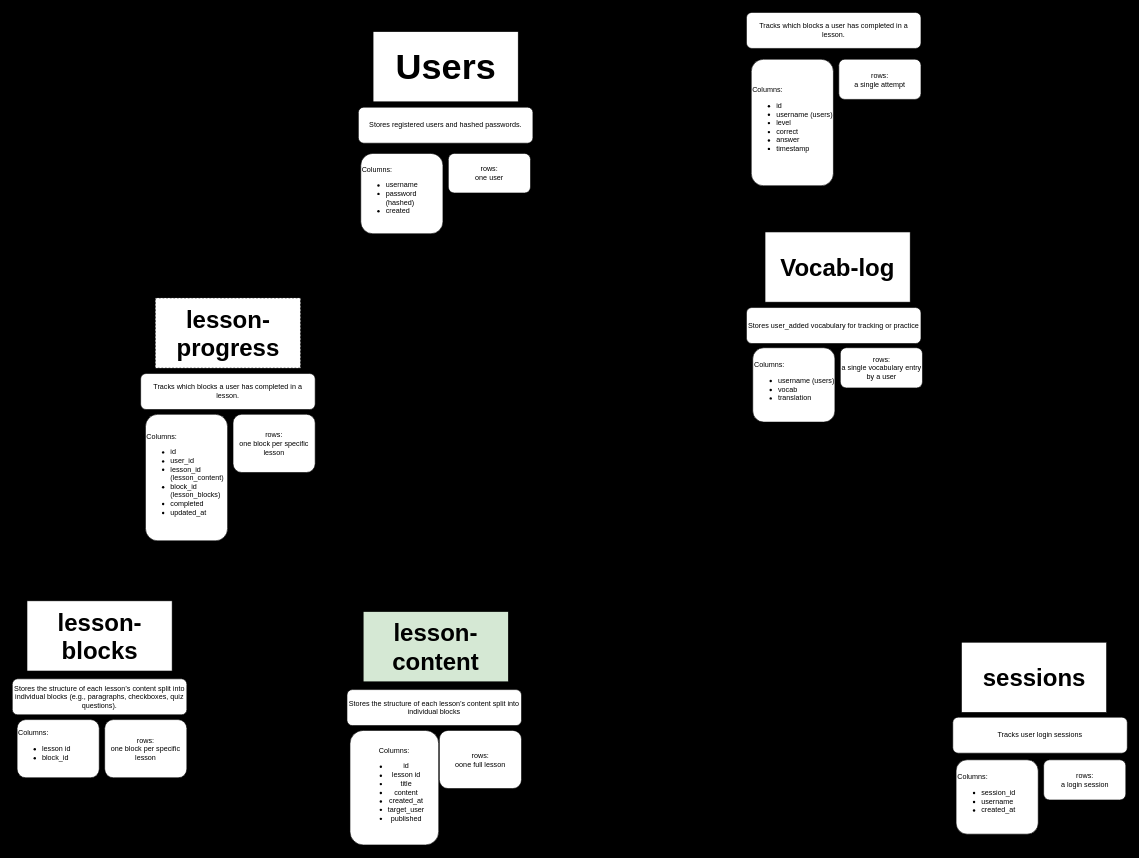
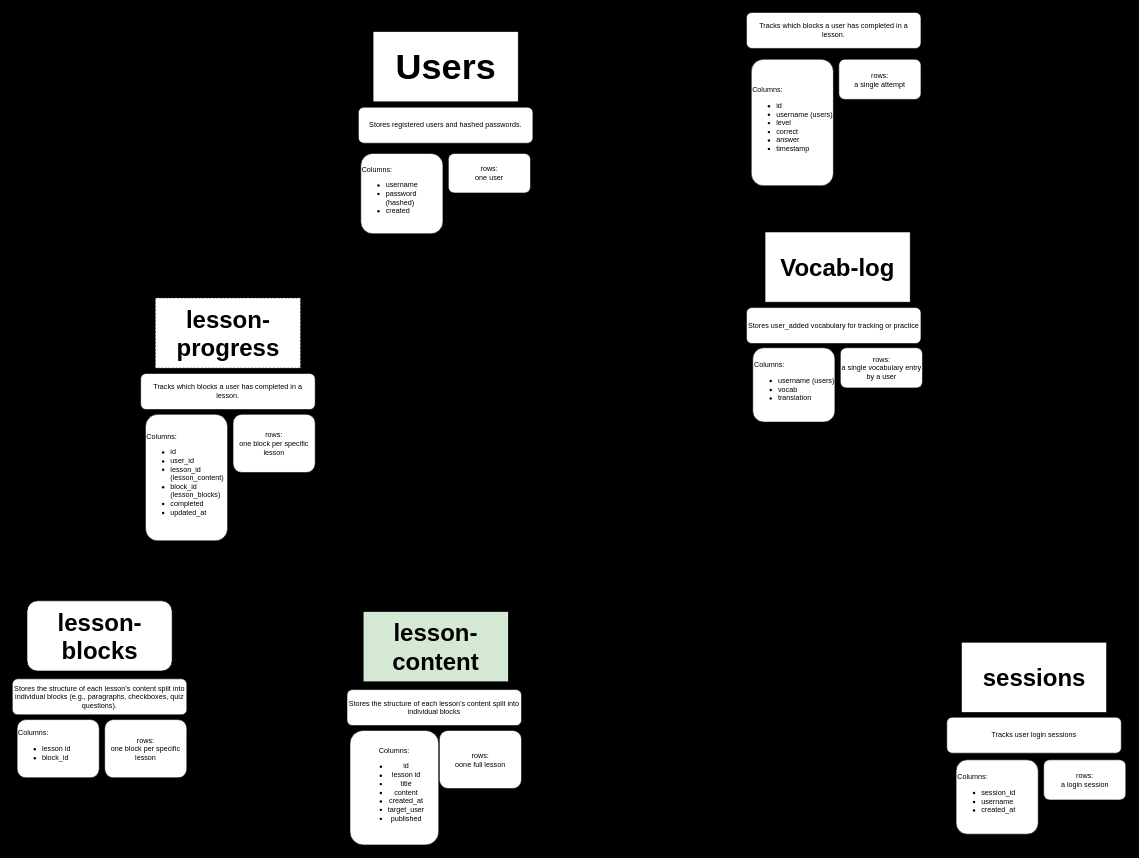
  <mxCell id="0" />
  <mxCell id="1" parent="0" />
  <mxCell id="2" value="&lt;font style=&quot;font-size: 60px;&quot;&gt;&lt;b&gt;Users&lt;/b&gt;&lt;/font&gt;" style="rounded=0;whiteSpace=wrap;html=1;" vertex="1" parent="1"><mxGeometry x="621.5" y="52" width="242" height="117" as="geometry" /></mxCell>
  <mxCell id="3" value="Stores the structure of each lesson’s content split into individual blocks" style="rounded=1;whiteSpace=wrap;html=1;" vertex="1" parent="1"><mxGeometry x="578" y="1149" width="291" height="60" as="geometry" /></mxCell>
  <mxCell id="4" value="&lt;span style=&quot;color: rgb(0, 0, 0);&quot;&gt;&lt;font style=&quot;font-size: 40px;&quot;&gt;&lt;b&gt;Vocab-log&lt;/b&gt;&lt;/font&gt;&lt;/span&gt;" style="rounded=0;whiteSpace=wrap;html=1;" vertex="1" parent="1"><mxGeometry x="1275" y="386" width="242" height="117" as="geometry" /></mxCell>
  <mxCell id="5" value="&lt;span style=&quot;color: rgb(0, 0, 0);&quot;&gt;&lt;font style=&quot;font-size: 40px;&quot;&gt;&lt;b&gt;lesson-progress&lt;/b&gt;&lt;/font&gt;&lt;/span&gt;" style="rounded=0;whiteSpace=wrap;html=1;dashed=1;" vertex="1" parent="1"><mxGeometry x="258.5" y="496" width="242" height="117" as="geometry" /></mxCell>
  <mxCell id="6" value="&lt;span style=&quot;color: rgb(0, 0, 0);&quot;&gt;&lt;font style=&quot;font-size: 40px;&quot;&gt;&lt;b&gt;sessions&lt;/b&gt;&lt;/font&gt;&lt;/span&gt;" style="rounded=0;whiteSpace=wrap;html=1;" vertex="1" parent="1"><mxGeometry x="1602.5" y="1070" width="242" height="117" as="geometry" /></mxCell>
- <mxCell id="7" value="&lt;span style=&quot;color: rgb(0, 0, 0);&quot;&gt;&lt;font style=&quot;font-size: 40px;&quot;&gt;&lt;b&gt;lesson-blocks&lt;/b&gt;&lt;/font&gt;&lt;/span&gt;" style="rounded=0;whiteSpace=wrap;html=1;" vertex="1" parent="1"><mxGeometry x="44.5" y="1001" width="242" height="117" as="geometry" /></mxCell>
+ <mxCell id="7" value="&lt;span style=&quot;color: rgb(0, 0, 0);&quot;&gt;&lt;font style=&quot;font-size: 40px;&quot;&gt;&lt;b&gt;lesson-blocks&lt;/b&gt;&lt;/font&gt;&lt;/span&gt;" style="whiteSpace=wrap;html=1;rounded=1;" vertex="1" parent="1"><mxGeometry x="44.5" y="1001" width="242" height="117" as="geometry" /></mxCell>
  <mxCell id="8" value="&lt;span style=&quot;color: rgb(0, 0, 0);&quot;&gt;&lt;font style=&quot;font-size: 40px;&quot;&gt;&lt;b&gt;lesson-content&lt;/b&gt;&lt;/font&gt;&lt;/span&gt;" style="rounded=0;whiteSpace=wrap;html=1;fillColor=#d5e8d4;" vertex="1" parent="1"><mxGeometry x="605" y="1019" width="242" height="117" as="geometry" /></mxCell>
  <mxCell id="9" value="Columns:&lt;div&gt;&lt;ul&gt;&lt;li&gt;id&lt;/li&gt;&lt;li&gt;lesson id&lt;/li&gt;&lt;li&gt;title&lt;/li&gt;&lt;li&gt;content&lt;/li&gt;&lt;li&gt;created_at&lt;/li&gt;&lt;li&gt;target_user&lt;/li&gt;&lt;li&gt;published&lt;/li&gt;&lt;/ul&gt;&lt;/div&gt;" style="rounded=1;whiteSpace=wrap;html=1;align=center;" vertex="1" parent="1"><mxGeometry x="583" y="1217" width="148" height="191" as="geometry" /></mxCell>
  <mxCell id="10" value="Stores the structure of each lesson’s content split into individual blocks (e.g., paragraphs, checkboxes, quiz questions)." style="rounded=1;whiteSpace=wrap;html=1;" vertex="1" parent="1"><mxGeometry x="20" y="1131" width="291" height="60" as="geometry" /></mxCell>
  <mxCell id="11" value="Columns:&lt;div&gt;&lt;ul&gt;&lt;li&gt;lesson id&lt;/li&gt;&lt;li&gt;block_id&lt;/li&gt;&lt;/ul&gt;&lt;/div&gt;" style="rounded=1;whiteSpace=wrap;html=1;align=left;" vertex="1" parent="1"><mxGeometry x="28" y="1199" width="137" height="97" as="geometry" /></mxCell>
  <mxCell id="12" value="rows:&lt;div&gt;one block per specific lesson&lt;/div&gt;" style="rounded=1;whiteSpace=wrap;html=1;align=center;" vertex="1" parent="1"><mxGeometry x="174" y="1199" width="137" height="97" as="geometry" /></mxCell>
  <mxCell id="13" value="rows:&lt;div&gt;oone full lesson&lt;/div&gt;" style="rounded=1;whiteSpace=wrap;html=1;align=center;" vertex="1" parent="1"><mxGeometry x="732" y="1217" width="137" height="97" as="geometry" /></mxCell>
  <mxCell id="14" value="Tracks which blocks a user has completed in a lesson." style="rounded=1;whiteSpace=wrap;html=1;" vertex="1" parent="1"><mxGeometry x="234" y="622" width="291" height="60" as="geometry" /></mxCell>
  <mxCell id="15" value="Columns:&lt;div&gt;&lt;ul&gt;&lt;li&gt;id&lt;/li&gt;&lt;li&gt;user_id&lt;/li&gt;&lt;li&gt;lesson_id (lesson_content)&lt;/li&gt;&lt;li&gt;block_id (lesson_blocks)&lt;/li&gt;&lt;li&gt;completed&lt;/li&gt;&lt;li&gt;updated_at&lt;/li&gt;&lt;/ul&gt;&lt;/div&gt;" style="rounded=1;whiteSpace=wrap;html=1;align=left;" vertex="1" parent="1"><mxGeometry x="242" y="690" width="137" height="211" as="geometry" /></mxCell>
  <mxCell id="16" value="rows:&lt;div&gt;one block per specific lesson&lt;/div&gt;" style="rounded=1;whiteSpace=wrap;html=1;align=center;" vertex="1" parent="1"><mxGeometry x="388" y="690" width="137" height="97" as="geometry" /></mxCell>
  <mxCell id="17" value="Tracks which blocks a user has completed in a lesson." style="rounded=1;whiteSpace=wrap;html=1;" vertex="1" parent="1"><mxGeometry x="1244" y="20" width="291" height="60" as="geometry" /></mxCell>
  <mxCell id="18" value="Columns:&lt;div&gt;&lt;ul&gt;&lt;li&gt;id&lt;/li&gt;&lt;li&gt;username (users)&lt;/li&gt;&lt;li&gt;level&lt;/li&gt;&lt;li&gt;correct&lt;/li&gt;&lt;li&gt;answer&lt;/li&gt;&lt;li&gt;timestamp&lt;/li&gt;&lt;/ul&gt;&lt;/div&gt;" style="rounded=1;whiteSpace=wrap;html=1;align=left;" vertex="1" parent="1"><mxGeometry x="1252" y="98" width="137" height="211" as="geometry" /></mxCell>
  <mxCell id="19" value="rows:&lt;div&gt;a single attempt&lt;/div&gt;" style="rounded=1;whiteSpace=wrap;html=1;align=center;" vertex="1" parent="1"><mxGeometry x="1398" y="98" width="137" height="67" as="geometry" /></mxCell>
  <mxCell id="20" value="&lt;p class=&quot;&quot; data-end=&quot;2350&quot; data-start=&quot;2305&quot;&gt;Stores registered users and hashed passwords.&lt;/p&gt;&lt;h3 class=&quot;&quot; data-end=&quot;2364&quot; data-start=&quot;2352&quot;&gt;&lt;/h3&gt;" style="rounded=1;whiteSpace=wrap;html=1;verticalAlign=middle;" vertex="1" parent="1"><mxGeometry x="597" y="178" width="291" height="60" as="geometry" /></mxCell>
  <mxCell id="21" value="Columns:&lt;div&gt;&lt;ul&gt;&lt;li&gt;username&lt;/li&gt;&lt;li&gt;password (hashed)&lt;/li&gt;&lt;li&gt;created&lt;/li&gt;&lt;/ul&gt;&lt;/div&gt;" style="rounded=1;whiteSpace=wrap;html=1;align=left;" vertex="1" parent="1"><mxGeometry x="601" y="255" width="137" height="134" as="geometry" /></mxCell>
  <mxCell id="22" value="rows:&lt;div&gt;one user&lt;/div&gt;" style="rounded=1;whiteSpace=wrap;html=1;align=center;" vertex="1" parent="1"><mxGeometry x="747" y="255" width="137" height="66" as="geometry" /></mxCell>
- <mxCell id="23" value="Tracks user login sessions" style="rounded=1;whiteSpace=wrap;html=1;" vertex="1" parent="1"><mxGeometry x="1588" y="1195" width="291" height="60" as="geometry" /></mxCell>
+ <mxCell id="23" value="Tracks user login sessions" style="rounded=1;whiteSpace=wrap;html=1;" vertex="1" parent="1"><mxGeometry x="1578" y="1195" width="291" height="60" as="geometry" /></mxCell>
  <mxCell id="24" value="Columns:&lt;div&gt;&lt;ul&gt;&lt;li&gt;session_id&lt;/li&gt;&lt;li&gt;username&lt;/li&gt;&lt;li&gt;created_at&lt;/li&gt;&lt;/ul&gt;&lt;/div&gt;" style="rounded=1;whiteSpace=wrap;html=1;align=left;" vertex="1" parent="1"><mxGeometry x="1593.5" y="1266" width="137" height="124" as="geometry" /></mxCell>
  <mxCell id="25" value="" style="edgeStyle=none;html=1;" edge="1" parent="1" source="26" target="24"><mxGeometry relative="1" as="geometry" /></mxCell>
  <mxCell id="26" value="rows:&lt;div&gt;a login session&lt;/div&gt;" style="rounded=1;whiteSpace=wrap;html=1;align=center;" vertex="1" parent="1"><mxGeometry x="1739.5" y="1266" width="137" height="67" as="geometry" /></mxCell>
  <mxCell id="27" value="Stores user_added vocabulary for tracking or practice" style="rounded=1;whiteSpace=wrap;html=1;" vertex="1" parent="1"><mxGeometry x="1244" y="512" width="291" height="60" as="geometry" /></mxCell>
  <mxCell id="28" value="Columns:&lt;div&gt;&lt;ul&gt;&lt;li&gt;username (users)&lt;/li&gt;&lt;li&gt;vocab&lt;/li&gt;&lt;li&gt;translation&lt;/li&gt;&lt;/ul&gt;&lt;/div&gt;" style="rounded=1;whiteSpace=wrap;html=1;align=left;" vertex="1" parent="1"><mxGeometry x="1254.5" y="579" width="137" height="124" as="geometry" /></mxCell>
  <mxCell id="29" value="" style="edgeStyle=none;html=1;" edge="1" parent="1" source="30" target="28"><mxGeometry relative="1" as="geometry" /></mxCell>
  <mxCell id="30" value="rows:&lt;div&gt;a single vocabulary entry by a user&lt;/div&gt;" style="rounded=1;whiteSpace=wrap;html=1;align=center;" vertex="1" parent="1"><mxGeometry x="1400.5" y="579" width="137" height="67" as="geometry" /></mxCell>
